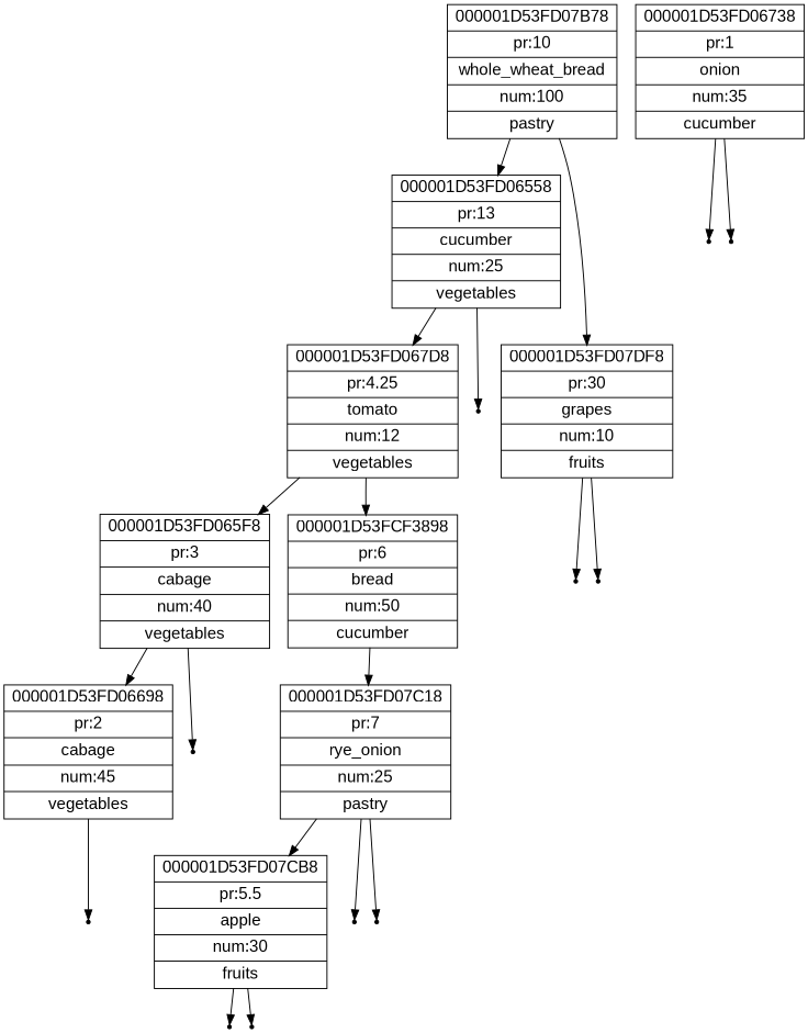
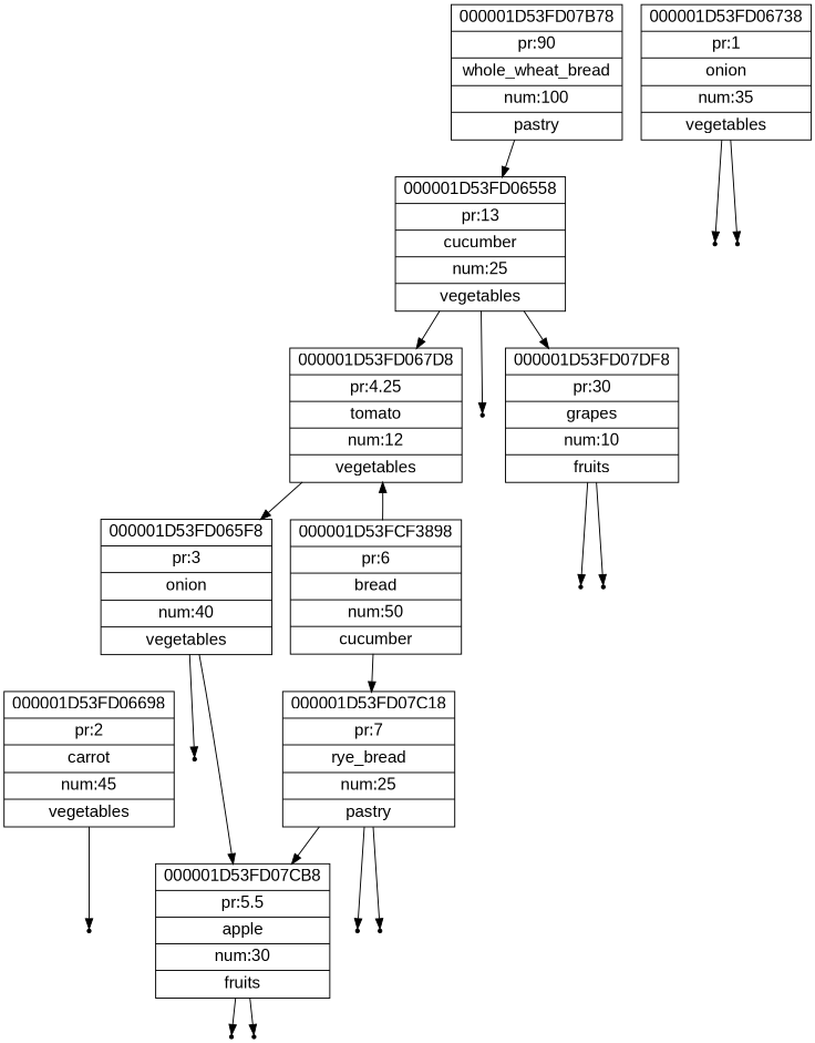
  digraph {
    node [fontname=Arial fontsize=16 shape=point]
-   n1 [label="{000001D53FD07B78|pr:10|whole_wheat_bread|num:100|pastry}" shape=record]
+   n1 [label="{000001D53FD07B78|pr:90|whole_wheat_bread|num:100|pastry}" shape=record]
    n2 [label="{000001D53FD06558|pr:13|cucumber|num:25|vegetables}" shape=record]
    n3 [label="{000001D53FD067D8|pr:4.25|tomato|num:12|vegetables}" shape=record]
-   n4 [label="{000001D53FD065F8|pr:3|cabage|num:40|vegetables}" shape=record]
+   n4 [label="{000001D53FD065F8|pr:3|onion|num:40|vegetables}" shape=record]
    n5 [label="{000001D53FCF3898|pr:6|bread|num:50|cucumber}" shape=record]
    null67
    n7 [label="{000001D53FD07DF8|pr:30|grapes|num:10|fruits}" shape=record]
-   n8 [label="{000001D53FD06698|pr:2|cabage|num:45|vegetables}" shape=record]
+   n8 [label="{000001D53FD06698|pr:2|carrot|num:45|vegetables}" shape=record]
    null62
-   n10 [label="{000001D53FD07C18|pr:7|rye_onion|num:25|pastry}" shape=record]
+   n10 [label="{000001D53FD07C18|pr:7|rye_bread|num:25|pastry}" shape=record]
    null61
-   n12 [label="{000001D53FD06738|pr:1|onion|num:35|cucumber}" shape=record]
+   n12 [label="{000001D53FD06738|pr:1|onion|num:35|vegetables}" shape=record]
    null59
    null60
    n15 [label="{000001D53FD07CB8|pr:5.5|apple|num:30|fruits}" shape=record]
    null63
    null64
    null65
    null66
    null68
    null69
    n1 -> n2
    n2 -> n3
    n2 -> null67
-   n1 -> n7
+   n2 -> n7
    n3 -> n4
-   n3 -> n5
-   n4 -> n8
+   n5 -> n3
+   n4 -> n15
    n4 -> null62
    n5 -> n10
    n7 -> null68
    n7 -> null69
    n8 -> null61
    n10 -> n15
    n10 -> null65
    n10 -> null66
    n12 -> null59
    n12 -> null60
    n15 -> null63
    n15 -> null64
  }
